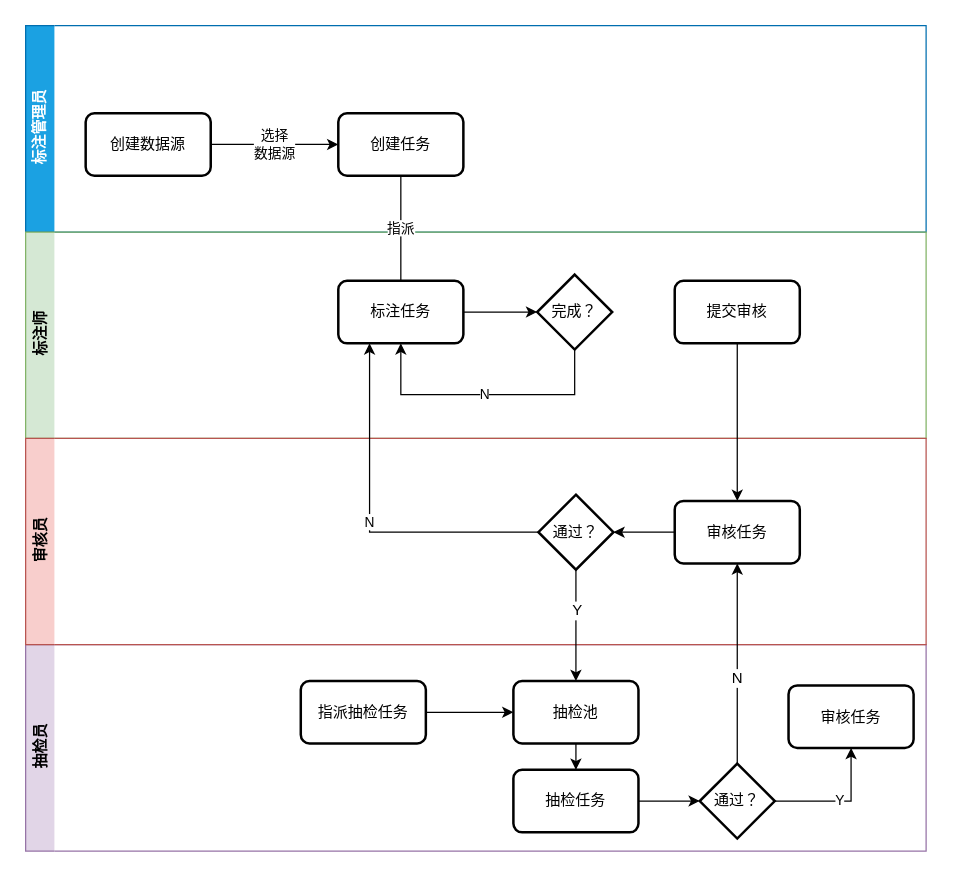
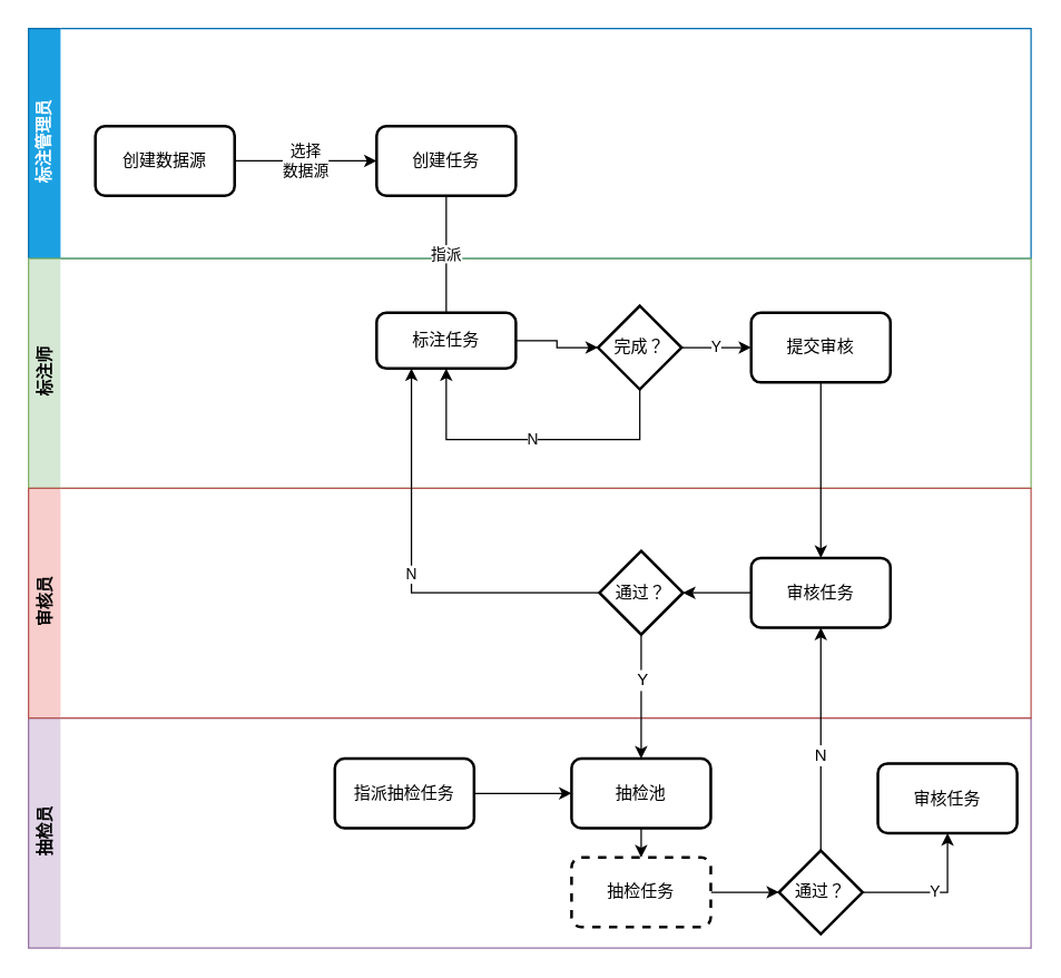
  <mxCell id="0" />
  <mxCell id="1" parent="0" />
  <mxCell id="2" value="标注管理员" style="swimlane;html=1;horizontal=0;swimlaneLine=0;fillColor=#1ba1e2;strokeColor=#006EAF;fontColor=#ffffff;" parent="1" vertex="1"><mxGeometry x="20" y="20" width="720" height="165" as="geometry" /></mxCell>
  <mxCell id="3" value="选择&lt;br&gt;数据源" style="edgeStyle=orthogonalEdgeStyle;rounded=0;orthogonalLoop=1;jettySize=auto;html=1;" parent="2" source="4" target="5" edge="1"><mxGeometry relative="1" as="geometry" /></mxCell>
  <mxCell id="4" value="创建数据源" style="rounded=1;whiteSpace=wrap;html=1;absoluteArcSize=1;arcSize=14;strokeWidth=2;" parent="2" vertex="1"><mxGeometry x="48" y="70" width="100" height="50" as="geometry" /></mxCell>
  <mxCell id="5" value="创建任务" style="rounded=1;whiteSpace=wrap;html=1;absoluteArcSize=1;arcSize=14;strokeWidth=2;" parent="2" vertex="1"><mxGeometry x="250" y="70" width="100" height="50" as="geometry" /></mxCell>
  <mxCell id="6" value="标注师" style="swimlane;html=1;horizontal=0;swimlaneLine=0;startSize=23;fillColor=#d5e8d4;strokeColor=#82b366;" parent="1" vertex="1"><mxGeometry x="20" y="185" width="720" height="165" as="geometry" /></mxCell>
  <mxCell id="7" style="edgeStyle=orthogonalEdgeStyle;rounded=0;orthogonalLoop=1;jettySize=auto;html=1;entryX=0;entryY=0.5;entryDx=0;entryDy=0;entryPerimeter=0;" parent="6" source="8" target="11" edge="1"><mxGeometry relative="1" as="geometry" /></mxCell>
- <mxCell id="8" value="标注任务" style="rounded=1;whiteSpace=wrap;html=1;absoluteArcSize=1;arcSize=14;strokeWidth=2;" parent="6" vertex="1"><mxGeometry x="250" y="39" width="100" height="50" as="geometry" /></mxCell>
+ <mxCell id="8" value="标注任务" style="rounded=1;whiteSpace=wrap;html=1;absoluteArcSize=1;arcSize=14;strokeWidth=2;" parent="6" vertex="1"><mxGeometry x="250" y="39" width="100" height="40" as="geometry" /></mxCell>
+ <mxCell id="9" value="Y" style="edgeStyle=orthogonalEdgeStyle;rounded=0;orthogonalLoop=1;jettySize=auto;html=1;" parent="6" source="11" target="12" edge="1"><mxGeometry relative="1" as="geometry" /></mxCell>
  <mxCell id="10" value="N" style="edgeStyle=orthogonalEdgeStyle;rounded=0;orthogonalLoop=1;jettySize=auto;html=1;entryX=0.5;entryY=1;entryDx=0;entryDy=0;exitX=0.5;exitY=1;exitDx=0;exitDy=0;exitPerimeter=0;" parent="6" source="11" target="8" edge="1"><mxGeometry relative="1" as="geometry"><Array as="points"><mxPoint x="439" y="130" /><mxPoint x="300" y="130" /></Array></mxGeometry></mxCell>
  <mxCell id="11" value="完成？" style="strokeWidth=2;html=1;shape=mxgraph.flowchart.decision;whiteSpace=wrap;" parent="6" vertex="1"><mxGeometry x="409" y="34" width="60" height="60" as="geometry" /></mxCell>
  <mxCell id="12" value="提交审核" style="rounded=1;whiteSpace=wrap;html=1;absoluteArcSize=1;arcSize=14;strokeWidth=2;" parent="6" vertex="1"><mxGeometry x="519" y="39" width="100" height="50" as="geometry" /></mxCell>
  <mxCell id="13" value="抽检员" style="swimlane;html=1;horizontal=0;swimlaneLine=0;fillColor=#e1d5e7;strokeColor=#9673a6;" parent="1" vertex="1"><mxGeometry x="20" y="515" width="720" height="165" as="geometry" /></mxCell>
  <mxCell id="14" value="" style="edgeStyle=orthogonalEdgeStyle;rounded=0;orthogonalLoop=1;jettySize=auto;html=1;" edge="1" parent="13" source="15" target="17"><mxGeometry relative="1" as="geometry" /></mxCell>
  <mxCell id="15" value="抽检池" style="rounded=1;whiteSpace=wrap;html=1;absoluteArcSize=1;arcSize=14;strokeWidth=2;" vertex="1" parent="13"><mxGeometry x="390" y="29" width="100" height="50" as="geometry" /></mxCell>
  <mxCell id="16" value="" style="edgeStyle=orthogonalEdgeStyle;rounded=0;orthogonalLoop=1;jettySize=auto;html=1;entryX=0;entryY=0.5;entryDx=0;entryDy=0;entryPerimeter=0;" edge="1" parent="13" source="17" target="21"><mxGeometry relative="1" as="geometry"><mxPoint x="570" y="125" as="targetPoint" /></mxGeometry></mxCell>
- <mxCell id="17" value="抽检任务" style="rounded=1;whiteSpace=wrap;html=1;absoluteArcSize=1;arcSize=14;strokeWidth=2;" vertex="1" parent="13"><mxGeometry x="390" y="100" width="100" height="50" as="geometry" /></mxCell>
+ <mxCell id="17" value="抽检任务" style="rounded=1;whiteSpace=wrap;html=1;absoluteArcSize=1;arcSize=14;strokeWidth=2;dashed=1;" vertex="1" parent="13"><mxGeometry x="390" y="100" width="100" height="50" as="geometry" /></mxCell>
  <mxCell id="18" style="edgeStyle=orthogonalEdgeStyle;rounded=0;orthogonalLoop=1;jettySize=auto;html=1;entryX=0;entryY=0.5;entryDx=0;entryDy=0;" edge="1" parent="13" source="19" target="15"><mxGeometry relative="1" as="geometry" /></mxCell>
  <mxCell id="19" value="指派抽检任务" style="rounded=1;whiteSpace=wrap;html=1;absoluteArcSize=1;arcSize=14;strokeWidth=2;" vertex="1" parent="13"><mxGeometry x="220" y="29" width="100" height="50" as="geometry" /></mxCell>
  <mxCell id="20" value="Y" style="edgeStyle=orthogonalEdgeStyle;rounded=0;orthogonalLoop=1;jettySize=auto;html=1;entryX=0.5;entryY=1;entryDx=0;entryDy=0;" edge="1" parent="13" source="21" target="22"><mxGeometry relative="1" as="geometry" /></mxCell>
  <mxCell id="21" value="通过？" style="strokeWidth=2;html=1;shape=mxgraph.flowchart.decision;whiteSpace=wrap;" vertex="1" parent="13"><mxGeometry x="539" y="95" width="60" height="60" as="geometry" /></mxCell>
  <mxCell id="22" value="审核任务" style="rounded=1;whiteSpace=wrap;html=1;absoluteArcSize=1;arcSize=14;strokeWidth=2;" vertex="1" parent="13"><mxGeometry x="610" y="32.5" width="100" height="50" as="geometry" /></mxCell>
  <mxCell id="23" value="指派" style="edgeStyle=orthogonalEdgeStyle;rounded=0;orthogonalLoop=1;jettySize=auto;html=1;entryX=0.5;entryY=0;entryDx=0;entryDy=0;endArrow=none;" parent="1" source="5" target="8" edge="1"><mxGeometry relative="1" as="geometry" /></mxCell>
  <mxCell id="24" value="审核员" style="swimlane;html=1;horizontal=0;swimlaneLine=0;fillColor=#f8cecc;strokeColor=#b85450;" parent="1" vertex="1"><mxGeometry x="20" y="350" width="720" height="165" as="geometry" /></mxCell>
  <mxCell id="25" style="edgeStyle=orthogonalEdgeStyle;rounded=0;orthogonalLoop=1;jettySize=auto;html=1;entryX=1;entryY=0.5;entryDx=0;entryDy=0;entryPerimeter=0;" edge="1" parent="24" source="26" target="27"><mxGeometry relative="1" as="geometry" /></mxCell>
  <mxCell id="26" value="审核任务" style="rounded=1;whiteSpace=wrap;html=1;absoluteArcSize=1;arcSize=14;strokeWidth=2;" vertex="1" parent="24"><mxGeometry x="519" y="50" width="100" height="50" as="geometry" /></mxCell>
  <mxCell id="27" value="通过？" style="strokeWidth=2;html=1;shape=mxgraph.flowchart.decision;whiteSpace=wrap;" vertex="1" parent="24"><mxGeometry x="410" y="45" width="60" height="60" as="geometry" /></mxCell>
  <mxCell id="28" style="edgeStyle=orthogonalEdgeStyle;rounded=0;orthogonalLoop=1;jettySize=auto;html=1;" edge="1" parent="1" source="12" target="26"><mxGeometry relative="1" as="geometry" /></mxCell>
  <mxCell id="29" value="N" style="edgeStyle=orthogonalEdgeStyle;rounded=0;orthogonalLoop=1;jettySize=auto;html=1;entryX=0.25;entryY=1;entryDx=0;entryDy=0;" edge="1" parent="1" source="27" target="8"><mxGeometry relative="1" as="geometry" /></mxCell>
  <mxCell id="30" style="edgeStyle=orthogonalEdgeStyle;rounded=0;orthogonalLoop=1;jettySize=auto;html=1;entryX=0.5;entryY=0;entryDx=0;entryDy=0;" edge="1" parent="1" source="27" target="15"><mxGeometry relative="1" as="geometry"><mxPoint x="460" y="525" as="targetPoint" /></mxGeometry></mxCell>
  <mxCell id="31" value="Y" style="text;html=1;resizable=0;points=[];align=center;verticalAlign=middle;labelBackgroundColor=#ffffff;" vertex="1" connectable="0" parent="30"><mxGeometry x="-0.281" relative="1" as="geometry"><mxPoint as="offset" /></mxGeometry></mxCell>
  <mxCell id="32" style="edgeStyle=orthogonalEdgeStyle;rounded=0;orthogonalLoop=1;jettySize=auto;html=1;entryX=0.5;entryY=1;entryDx=0;entryDy=0;" edge="1" parent="1" source="21" target="26"><mxGeometry relative="1" as="geometry" /></mxCell>
  <mxCell id="33" value="N" style="text;html=1;resizable=0;points=[];align=center;verticalAlign=middle;labelBackgroundColor=#ffffff;" vertex="1" connectable="0" parent="32"><mxGeometry x="-0.138" y="1" relative="1" as="geometry"><mxPoint as="offset" /></mxGeometry></mxCell>
